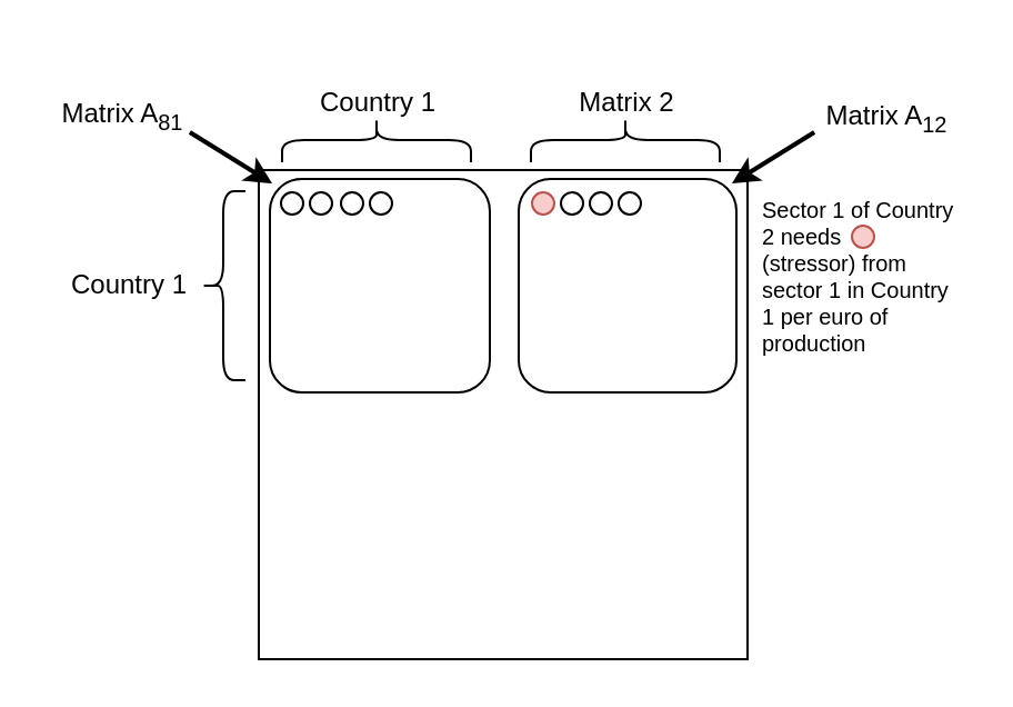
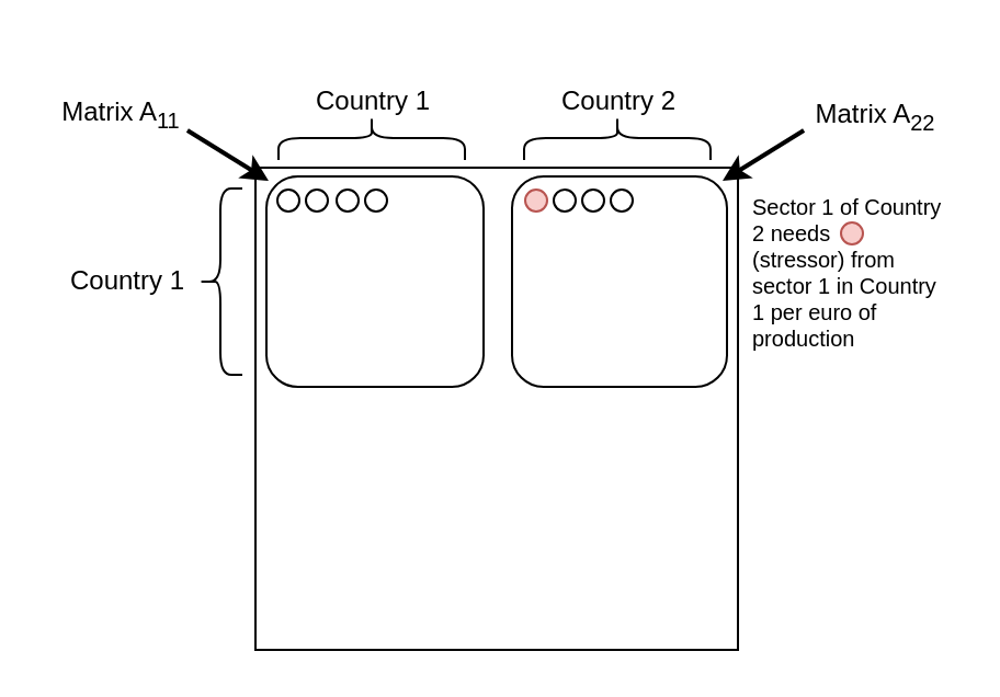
  <mxCell id="0" />
  <mxCell id="1" parent="0" />
  <mxCell id="2" value="" style="whiteSpace=wrap;html=1;aspect=fixed;" parent="1" vertex="1"><mxGeometry x="116" y="76" width="220" height="220" as="geometry" /></mxCell>
  <mxCell id="3" value="&lt;font face=&quot;Helvetica&quot;&gt;Country 1&lt;/font&gt;" style="text;html=1;align=center;verticalAlign=middle;whiteSpace=wrap;rounded=0;" parent="1" vertex="1"><mxGeometry x="28" y="113" width="60" height="30" as="geometry" /></mxCell>
  <mxCell id="4" value="&lt;font face=&quot;Helvetica&quot;&gt;Country 1&lt;/font&gt;" style="text;html=1;align=center;verticalAlign=middle;whiteSpace=wrap;rounded=0;" parent="1" vertex="1"><mxGeometry x="140" y="31" width="60" height="30" as="geometry" /></mxCell>
  <mxCell id="5" value="" style="ellipse;whiteSpace=wrap;html=1;aspect=fixed;flipH=0;flipV=1;" parent="1" vertex="1"><mxGeometry x="126" y="86" width="10" height="10" as="geometry" /></mxCell>
  <mxCell id="6" value="" style="ellipse;whiteSpace=wrap;html=1;aspect=fixed;flipH=0;flipV=1;" parent="1" vertex="1"><mxGeometry x="139" y="86" width="10" height="10" as="geometry" /></mxCell>
  <mxCell id="7" value="" style="ellipse;whiteSpace=wrap;html=1;aspect=fixed;flipH=0;flipV=1;" parent="1" vertex="1"><mxGeometry x="166" y="86" width="10" height="10" as="geometry" /></mxCell>
  <mxCell id="8" value="" style="ellipse;whiteSpace=wrap;html=1;aspect=fixed;flipH=0;flipV=1;" parent="1" vertex="1"><mxGeometry x="153" y="86" width="10" height="10" as="geometry" /></mxCell>
  <mxCell id="9" value="" style="rounded=1;whiteSpace=wrap;html=1;fillColor=none;" parent="1" vertex="1"><mxGeometry x="121" y="80" width="99" height="96" as="geometry" /></mxCell>
  <mxCell id="10" value="" style="shape=curlyBracket;whiteSpace=wrap;html=1;rounded=1;labelPosition=left;verticalLabelPosition=middle;align=right;verticalAlign=middle;rotation=90;" parent="1" vertex="1"><mxGeometry x="159" y="20" width="20" height="85" as="geometry" /></mxCell>
  <mxCell id="11" value="" style="shape=curlyBracket;whiteSpace=wrap;html=1;rounded=1;labelPosition=left;verticalLabelPosition=middle;align=right;verticalAlign=middle;rotation=0;" parent="1" vertex="1"><mxGeometry x="90" y="85.5" width="20" height="85" as="geometry" /></mxCell>
- <mxCell id="12" value="Matrix A&lt;sub&gt;81&lt;/sub&gt;" style="text;html=1;align=center;verticalAlign=middle;whiteSpace=wrap;rounded=0;" parent="1" vertex="1"><mxGeometry x="20" y="32" width="70" height="40" as="geometry" /></mxCell>
+ <mxCell id="12" value="Matrix A&lt;sub&gt;11&lt;/sub&gt;" style="text;html=1;align=center;verticalAlign=middle;whiteSpace=wrap;rounded=0;" parent="1" vertex="1"><mxGeometry x="20" y="32" width="70" height="40" as="geometry" /></mxCell>
  <mxCell id="13" value="" style="shape=curlyBracket;whiteSpace=wrap;html=1;rounded=1;labelPosition=left;verticalLabelPosition=middle;align=right;verticalAlign=middle;rotation=90;" parent="1" vertex="1"><mxGeometry x="271" y="20" width="20" height="85" as="geometry" /></mxCell>
- <mxCell id="14" value="&lt;font face=&quot;Helvetica&quot;&gt;Matrix 2&lt;br&gt;&lt;/font&gt;" style="text;html=1;align=center;verticalAlign=middle;whiteSpace=wrap;rounded=0;" parent="1" vertex="1"><mxGeometry x="252" y="31" width="60" height="30" as="geometry" /></mxCell>
+ <mxCell id="14" value="&lt;font face=&quot;Helvetica&quot;&gt;Country 2&lt;br&gt;&lt;/font&gt;" style="text;html=1;align=center;verticalAlign=middle;whiteSpace=wrap;rounded=0;" parent="1" vertex="1"><mxGeometry x="252" y="31" width="60" height="30" as="geometry" /></mxCell>
  <mxCell id="15" value="" style="rounded=1;whiteSpace=wrap;html=1;fillColor=none;" parent="1" vertex="1"><mxGeometry x="233" y="80" width="98" height="96" as="geometry" /></mxCell>
  <mxCell id="16" value="" style="group" parent="1" vertex="1" connectable="0"><mxGeometry x="239" y="86" width="49" height="10" as="geometry" /></mxCell>
  <mxCell id="17" value="" style="ellipse;whiteSpace=wrap;html=1;aspect=fixed;fillColor=#f8cecc;strokeColor=#b85450;" parent="16" vertex="1"><mxGeometry width="10" height="10" as="geometry" /></mxCell>
  <mxCell id="18" value="" style="ellipse;whiteSpace=wrap;html=1;aspect=fixed;" parent="16" vertex="1"><mxGeometry x="13" width="10" height="10" as="geometry" /></mxCell>
  <mxCell id="19" value="" style="ellipse;whiteSpace=wrap;html=1;aspect=fixed;" parent="16" vertex="1"><mxGeometry x="26" width="10" height="10" as="geometry" /></mxCell>
  <mxCell id="20" value="" style="ellipse;whiteSpace=wrap;html=1;aspect=fixed;" parent="16" vertex="1"><mxGeometry x="39" width="10" height="10" as="geometry" /></mxCell>
  <mxCell id="21" value="" style="endArrow=classic;html=1;rounded=0;exitX=0.985;exitY=0.625;exitDx=0;exitDy=0;exitPerimeter=0;strokeWidth=2;" parent="1" edge="1"><mxGeometry width="50" height="50" relative="1" as="geometry"><mxPoint x="84.95" y="59" as="sourcePoint" /><mxPoint x="122" y="82" as="targetPoint" /></mxGeometry></mxCell>
- <mxCell id="22" value="Matrix A&lt;sub&gt;12&lt;/sub&gt;" style="text;html=1;align=center;verticalAlign=middle;whiteSpace=wrap;rounded=0;" parent="1" vertex="1"><mxGeometry x="364" y="32.5" width="70" height="40" as="geometry" /></mxCell>
+ <mxCell id="22" value="Matrix A&lt;sub&gt;22&lt;/sub&gt;" style="text;html=1;align=center;verticalAlign=middle;whiteSpace=wrap;rounded=0;" parent="1" vertex="1"><mxGeometry x="364" y="32.5" width="70" height="40" as="geometry" /></mxCell>
  <mxCell id="23" value="" style="endArrow=classic;html=1;rounded=0;exitX=0.985;exitY=0.625;exitDx=0;exitDy=0;exitPerimeter=0;strokeWidth=2;" parent="1" edge="1"><mxGeometry width="50" height="50" relative="1" as="geometry"><mxPoint x="366.05" y="59" as="sourcePoint" /><mxPoint x="329" y="82" as="targetPoint" /></mxGeometry></mxCell>
  <mxCell id="24" value="" style="group" parent="1" vertex="1" connectable="0"><mxGeometry x="341" y="82.5" width="92" height="83.5" as="geometry" /></mxCell>
  <mxCell id="25" value="" style="ellipse;whiteSpace=wrap;html=1;aspect=fixed;fillColor=#f8cecc;strokeColor=#b85450;" parent="24" vertex="1"><mxGeometry x="42" y="18.5" width="10" height="10" as="geometry" /></mxCell>
  <mxCell id="26" value="&lt;div style=&quot;font-size: 10px;&quot; align=&quot;left&quot;&gt;&lt;font style=&quot;font-size: 10px;&quot;&gt;Sector 1 of Country 2 needs&amp;nbsp;&lt;/font&gt;&lt;/div&gt;&lt;div style=&quot;font-size: 10px;&quot; align=&quot;left&quot;&gt;&lt;font style=&quot;font-size: 10px;&quot;&gt;(stressor) from sector 1 in Country 1 per euro of production&lt;br&gt; &lt;/font&gt;&lt;/div&gt;" style="text;html=1;align=left;verticalAlign=middle;whiteSpace=wrap;rounded=0;" parent="24" vertex="1"><mxGeometry width="92" height="83.5" as="geometry" /></mxCell>
